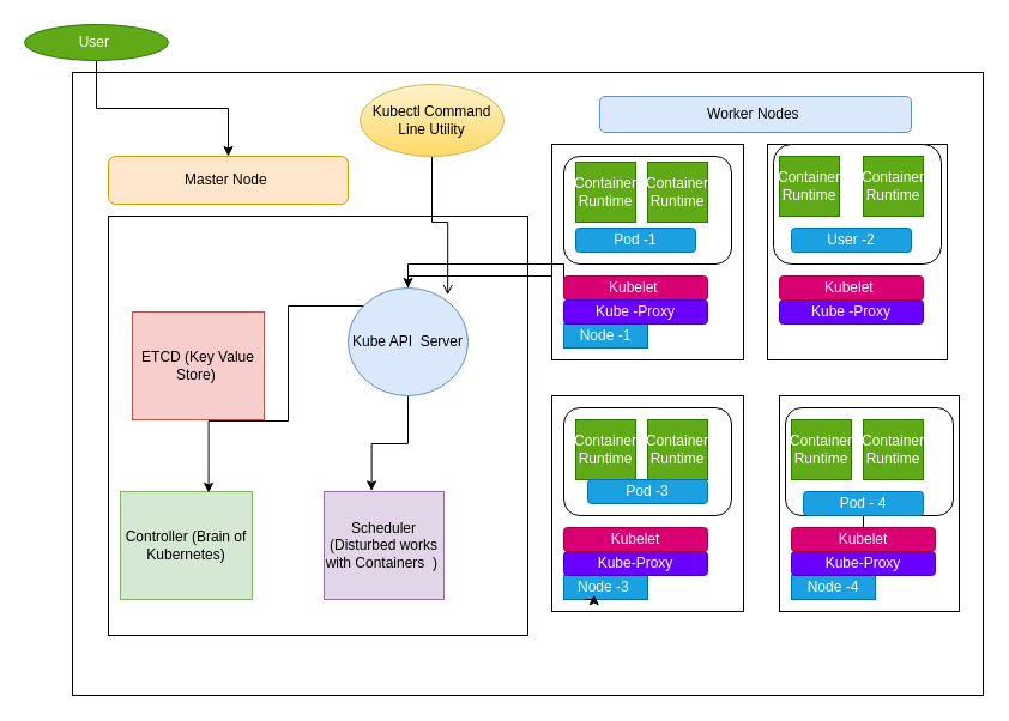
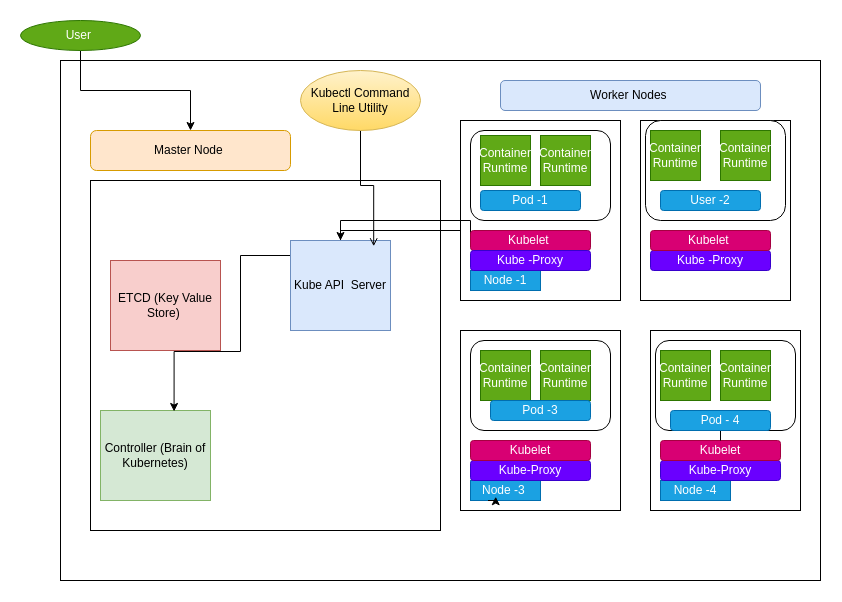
  <mxCell id="0" />
  <mxCell id="1" parent="0" />
  <mxCell id="2" value="" style="rounded=0;whiteSpace=wrap;html=1;" vertex="1" parent="1"><mxGeometry x="60" y="60" width="760" height="520" as="geometry" /></mxCell>
  <mxCell id="3" value="Master Node&amp;nbsp;" style="rounded=1;whiteSpace=wrap;html=1;fillColor=#ffe6cc;strokeColor=#d79b00;" vertex="1" parent="1"><mxGeometry x="90" y="130" width="200" height="40" as="geometry" /></mxCell>
  <mxCell id="4" value="" style="whiteSpace=wrap;html=1;aspect=fixed;" vertex="1" parent="1"><mxGeometry x="90" y="180" width="350" height="350" as="geometry" /></mxCell>
  <mxCell id="5" value="Controller (Brain of Kubernetes)" style="rounded=0;whiteSpace=wrap;html=1;fillColor=#d5e8d4;strokeColor=#82b366;" vertex="1" parent="1"><mxGeometry x="100" y="410" width="110" height="90" as="geometry" /></mxCell>
  <mxCell id="6" value="ETCD (Key Value Store)&amp;nbsp;" style="rounded=0;whiteSpace=wrap;html=1;fillColor=#f8cecc;strokeColor=#b85450;" vertex="1" parent="1"><mxGeometry x="110" y="260" width="110" height="90" as="geometry" /></mxCell>
- <mxCell id="7" value="Scheduler (Disturbed works with Containers&amp;nbsp; )&amp;nbsp;" style="rounded=0;whiteSpace=wrap;html=1;fillColor=#e1d5e7;strokeColor=#9673a6;" vertex="1" parent="1"><mxGeometry x="270" y="410" width="100" height="90" as="geometry" /></mxCell>
  <mxCell id="8" style="edgeStyle=orthogonalEdgeStyle;rounded=0;orthogonalLoop=1;jettySize=auto;html=1;" edge="1" parent="1" source="11"><mxGeometry relative="1" as="geometry"><mxPoint x="500" y="200" as="targetPoint" /><Array as="points"><mxPoint x="480" y="230" /><mxPoint x="480" y="230" /></Array></mxGeometry></mxCell>
- <mxCell id="9" style="edgeStyle=orthogonalEdgeStyle;rounded=0;orthogonalLoop=1;jettySize=auto;html=1;entryX=0.396;entryY=-0.007;entryDx=0;entryDy=0;entryPerimeter=0;" edge="1" parent="1" source="11" target="7"><mxGeometry relative="1" as="geometry" /></mxCell>
  <mxCell id="10" style="edgeStyle=orthogonalEdgeStyle;rounded=0;orthogonalLoop=1;jettySize=auto;html=1;entryX=0.669;entryY=0.011;entryDx=0;entryDy=0;entryPerimeter=0;" edge="1" parent="1" source="11" target="5"><mxGeometry relative="1" as="geometry"><Array as="points"><mxPoint x="240" y="255" /><mxPoint x="240" y="351" /></Array></mxGeometry></mxCell>
- <mxCell id="11" value="Kube API&amp;nbsp; Server" style="ellipse;whiteSpace=wrap;html=1;fillColor=#dae8fc;strokeColor=#6c8ebf;" vertex="1" parent="1"><mxGeometry x="290" y="240" width="100" height="90" as="geometry" /></mxCell>
+ <mxCell id="11" value="Kube API&amp;nbsp; Server" style="rounded=0;whiteSpace=wrap;html=1;fillColor=#dae8fc;strokeColor=#6c8ebf;" vertex="1" parent="1"><mxGeometry x="290" y="240" width="100" height="90" as="geometry" /></mxCell>
  <mxCell id="12" value="" style="rounded=0;whiteSpace=wrap;html=1;" vertex="1" parent="1"><mxGeometry x="460" y="120" width="160" height="180" as="geometry" /></mxCell>
  <mxCell id="13" value="" style="rounded=0;whiteSpace=wrap;html=1;" vertex="1" parent="1"><mxGeometry x="650" y="330" width="150" height="180" as="geometry" /></mxCell>
  <mxCell id="14" value="" style="rounded=0;whiteSpace=wrap;html=1;" vertex="1" parent="1"><mxGeometry x="460" y="330" width="160" height="180" as="geometry" /></mxCell>
  <mxCell id="15" value="" style="rounded=0;whiteSpace=wrap;html=1;" vertex="1" parent="1"><mxGeometry x="640" y="120" width="150" height="180" as="geometry" /></mxCell>
  <mxCell id="16" value="Worker Nodes&amp;nbsp;" style="rounded=1;whiteSpace=wrap;html=1;fillColor=#dae8fc;strokeColor=#6c8ebf;" vertex="1" parent="1"><mxGeometry x="500" y="80" width="260" height="30" as="geometry" /></mxCell>
  <mxCell id="17" value="Node -1" style="rounded=0;whiteSpace=wrap;html=1;fillColor=#1ba1e2;strokeColor=#006EAF;fontColor=#ffffff;" vertex="1" parent="1"><mxGeometry x="470" y="270" width="70" height="20" as="geometry" /></mxCell>
  <mxCell id="18" value="Node -4" style="rounded=0;whiteSpace=wrap;html=1;fillColor=#1ba1e2;strokeColor=#006EAF;fontColor=#ffffff;" vertex="1" parent="1"><mxGeometry x="660" y="480" width="70" height="20" as="geometry" /></mxCell>
  <mxCell id="19" value="Node -3&amp;nbsp;" style="rounded=0;whiteSpace=wrap;html=1;fillColor=#1ba1e2;strokeColor=#006EAF;fontColor=#ffffff;" vertex="1" parent="1"><mxGeometry x="470" y="480" width="70" height="20" as="geometry" /></mxCell>
  <mxCell id="20" style="edgeStyle=orthogonalEdgeStyle;rounded=0;orthogonalLoop=1;jettySize=auto;html=1;exitX=0.25;exitY=1;exitDx=0;exitDy=0;entryX=0.36;entryY=0.81;entryDx=0;entryDy=0;entryPerimeter=0;" edge="1" parent="1" source="19" target="19"><mxGeometry relative="1" as="geometry" /></mxCell>
  <mxCell id="21" style="edgeStyle=orthogonalEdgeStyle;rounded=0;orthogonalLoop=1;jettySize=auto;html=1;exitX=0;exitY=0.75;exitDx=0;exitDy=0;" edge="1" parent="1" source="22" target="11"><mxGeometry relative="1" as="geometry"><Array as="points"><mxPoint x="470" y="220" /></Array></mxGeometry></mxCell>
  <mxCell id="22" value="Kubelet&lt;span style=&quot;white-space: pre&quot;&gt; &lt;/span&gt;" style="rounded=1;whiteSpace=wrap;html=1;fillColor=#d80073;strokeColor=#A50040;fontColor=#ffffff;" vertex="1" parent="1"><mxGeometry x="470" y="230" width="120" height="20" as="geometry" /></mxCell>
  <mxCell id="23" value="Kube-Proxy" style="rounded=1;whiteSpace=wrap;html=1;fillColor=#6a00ff;strokeColor=#3700CC;fontColor=#ffffff;" vertex="1" parent="1"><mxGeometry x="470" y="460" width="120" height="20" as="geometry" /></mxCell>
  <mxCell id="24" value="Kube-Proxy" style="rounded=1;whiteSpace=wrap;html=1;fillColor=#6a00ff;strokeColor=#3700CC;fontColor=#ffffff;" vertex="1" parent="1"><mxGeometry x="660" y="460" width="120" height="20" as="geometry" /></mxCell>
  <mxCell id="25" value="Kube -Proxy" style="rounded=1;whiteSpace=wrap;html=1;fillColor=#6a00ff;strokeColor=#3700CC;fontColor=#ffffff;" vertex="1" parent="1"><mxGeometry x="650" y="250" width="120" height="20" as="geometry" /></mxCell>
  <mxCell id="26" value="Kube -Proxy" style="rounded=1;whiteSpace=wrap;html=1;fillColor=#6a00ff;strokeColor=#3700CC;fontColor=#ffffff;" vertex="1" parent="1"><mxGeometry x="470" y="250" width="120" height="20" as="geometry" /></mxCell>
  <mxCell id="27" value="" style="edgeStyle=orthogonalEdgeStyle;rounded=0;orthogonalLoop=1;jettySize=auto;html=1;" edge="1" parent="1" source="28" target="42"><mxGeometry relative="1" as="geometry" /></mxCell>
  <mxCell id="28" value="Kubelet" style="rounded=1;whiteSpace=wrap;html=1;fillColor=#d80073;strokeColor=#A50040;fontColor=#ffffff;" vertex="1" parent="1"><mxGeometry x="660" y="440" width="120" height="20" as="geometry" /></mxCell>
  <mxCell id="29" value="Kubelet" style="rounded=1;whiteSpace=wrap;html=1;fillColor=#d80073;strokeColor=#A50040;fontColor=#ffffff;" vertex="1" parent="1"><mxGeometry x="470" y="440" width="120" height="20" as="geometry" /></mxCell>
  <mxCell id="30" value="" style="edgeStyle=orthogonalEdgeStyle;rounded=0;orthogonalLoop=1;jettySize=auto;html=1;exitX=0.5;exitY=0;exitDx=0;exitDy=0;entryX=0.903;entryY=0.99;entryDx=0;entryDy=0;entryPerimeter=0;endArrow=none;" edge="1" parent="1" source="28"><mxGeometry relative="1" as="geometry"><mxPoint x="720" y="420" as="sourcePoint" /><mxPoint x="714.18" y="399.4" as="targetPoint" /></mxGeometry></mxCell>
  <mxCell id="31" value="Kubelet&lt;span style=&quot;white-space: pre&quot;&gt; &lt;/span&gt;" style="rounded=1;whiteSpace=wrap;html=1;fillColor=#d80073;strokeColor=#A50040;fontColor=#ffffff;" vertex="1" parent="1"><mxGeometry x="650" y="230" width="120" height="20" as="geometry" /></mxCell>
  <mxCell id="32" value="" style="rounded=1;whiteSpace=wrap;html=1;" vertex="1" parent="1"><mxGeometry x="470" y="130" width="140" height="90" as="geometry" /></mxCell>
  <mxCell id="33" value="Container Runtime" style="whiteSpace=wrap;html=1;aspect=fixed;fillColor=#60a917;strokeColor=#2D7600;fontColor=#ffffff;" vertex="1" parent="1"><mxGeometry x="480" y="135" width="50" height="50" as="geometry" /></mxCell>
  <mxCell id="34" value="" style="whiteSpace=wrap;html=1;aspect=fixed;fillColor=#60a917;strokeColor=#2D7600;fontColor=#ffffff;" vertex="1" parent="1"><mxGeometry x="540" y="135" width="50" height="50" as="geometry" /></mxCell>
  <mxCell id="35" value="Pod -1" style="rounded=1;whiteSpace=wrap;html=1;fillColor=#1ba1e2;strokeColor=#006EAF;fontColor=#ffffff;" vertex="1" parent="1"><mxGeometry x="480" y="190" width="100" height="20" as="geometry" /></mxCell>
  <mxCell id="36" value="Container Runtime" style="whiteSpace=wrap;html=1;aspect=fixed;fillColor=#60a917;strokeColor=#2D7600;fontColor=#ffffff;" vertex="1" parent="1"><mxGeometry x="540" y="135" width="50" height="50" as="geometry" /></mxCell>
  <mxCell id="37" value="" style="rounded=1;whiteSpace=wrap;html=1;" vertex="1" parent="1"><mxGeometry x="645" y="120" width="140" height="100" as="geometry" /></mxCell>
  <mxCell id="38" value="Container Runtime" style="whiteSpace=wrap;html=1;aspect=fixed;fillColor=#60a917;strokeColor=#2D7600;fontColor=#ffffff;" vertex="1" parent="1"><mxGeometry x="720" y="130" width="50" height="50" as="geometry" /></mxCell>
  <mxCell id="39" value="Container Runtime" style="whiteSpace=wrap;html=1;aspect=fixed;fillColor=#60a917;strokeColor=#2D7600;fontColor=#ffffff;" vertex="1" parent="1"><mxGeometry x="650" y="130" width="50" height="50" as="geometry" /></mxCell>
  <mxCell id="40" value="User -2" style="rounded=1;whiteSpace=wrap;html=1;fillColor=#1ba1e2;strokeColor=#006EAF;fontColor=#ffffff;" vertex="1" parent="1"><mxGeometry x="660" y="190" width="100" height="20" as="geometry" /></mxCell>
  <mxCell id="41" value="" style="rounded=1;whiteSpace=wrap;html=1;" vertex="1" parent="1"><mxGeometry x="470" y="340" width="140" height="90" as="geometry" /></mxCell>
  <mxCell id="42" value="" style="rounded=1;whiteSpace=wrap;html=1;" vertex="1" parent="1"><mxGeometry x="655" y="340" width="140" height="90" as="geometry" /></mxCell>
  <mxCell id="43" value="Container Runtime" style="whiteSpace=wrap;html=1;aspect=fixed;fillColor=#60a917;strokeColor=#2D7600;fontColor=#ffffff;" vertex="1" parent="1"><mxGeometry x="720" y="350" width="50" height="50" as="geometry" /></mxCell>
  <mxCell id="44" value="Container Runtime" style="whiteSpace=wrap;html=1;aspect=fixed;fillColor=#60a917;strokeColor=#2D7600;fontColor=#ffffff;" vertex="1" parent="1"><mxGeometry x="660" y="350" width="50" height="50" as="geometry" /></mxCell>
  <mxCell id="45" value="Container Runtime" style="whiteSpace=wrap;html=1;aspect=fixed;fillColor=#60a917;strokeColor=#2D7600;fontColor=#ffffff;" vertex="1" parent="1"><mxGeometry x="540" y="350" width="50" height="50" as="geometry" /></mxCell>
  <mxCell id="46" value="Container Runtime" style="whiteSpace=wrap;html=1;aspect=fixed;fillColor=#60a917;strokeColor=#2D7600;fontColor=#ffffff;" vertex="1" parent="1"><mxGeometry x="480" y="350" width="50" height="50" as="geometry" /></mxCell>
  <mxCell id="47" value="Pod - 4" style="rounded=1;whiteSpace=wrap;html=1;fillColor=#1ba1e2;strokeColor=#006EAF;fontColor=#ffffff;" vertex="1" parent="1"><mxGeometry x="670" y="410" width="100" height="20" as="geometry" /></mxCell>
  <mxCell id="48" value="Pod -3" style="rounded=1;whiteSpace=wrap;html=1;fillColor=#1ba1e2;strokeColor=#006EAF;fontColor=#ffffff;" vertex="1" parent="1"><mxGeometry x="490" y="400" width="100" height="20" as="geometry" /></mxCell>
  <mxCell id="49" style="edgeStyle=orthogonalEdgeStyle;rounded=0;orthogonalLoop=1;jettySize=auto;html=1;entryX=0.832;entryY=0.064;entryDx=0;entryDy=0;entryPerimeter=0;startArrow=none;endArrow=open;" edge="1" parent="1" source="52" target="11"><mxGeometry relative="1" as="geometry" /></mxCell>
  <mxCell id="50" style="edgeStyle=orthogonalEdgeStyle;rounded=0;orthogonalLoop=1;jettySize=auto;html=1;" edge="1" parent="1" source="51" target="3"><mxGeometry relative="1" as="geometry" /></mxCell>
  <mxCell id="51" value="User&amp;nbsp;" style="ellipse;whiteSpace=wrap;html=1;fillColor=#60a917;strokeColor=#2D7600;fontColor=#ffffff;" vertex="1" parent="1"><mxGeometry width="120" height="30" as="geometry" x="20" y="20" /></mxCell>
  <mxCell id="52" value="Kubectl Command Line Utility" style="ellipse;whiteSpace=wrap;html=1;gradientColor=#ffd966;fillColor=#fff2cc;strokeColor=#d6b656;" vertex="1" parent="1"><mxGeometry x="300" y="70" width="120" height="60" as="geometry" /></mxCell>
